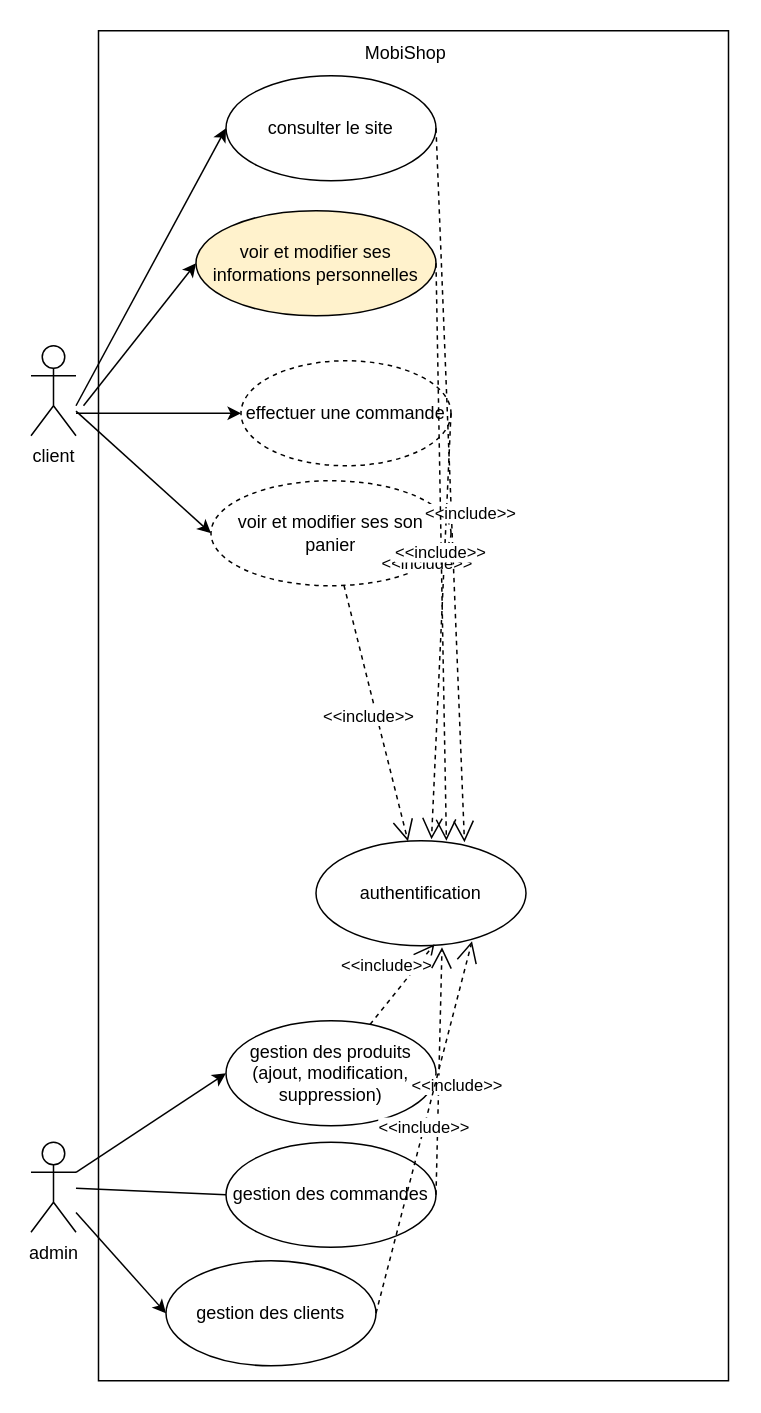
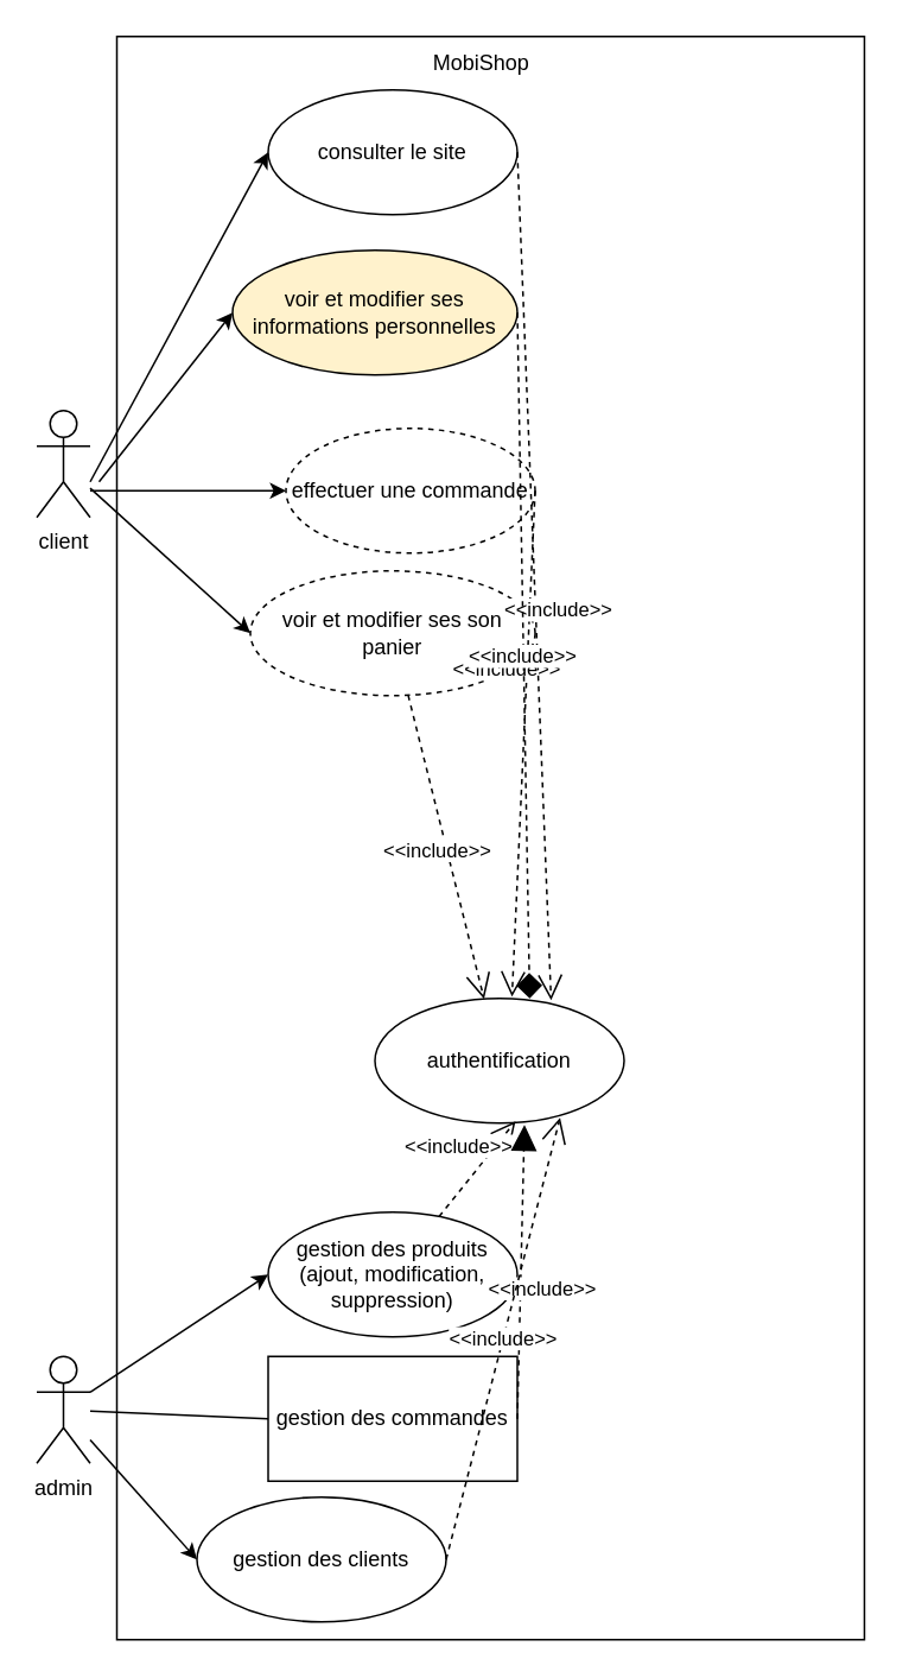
  <mxCell id="0" />
  <mxCell id="1" parent="0" />
  <mxCell id="2" value="" style="rounded=0;whiteSpace=wrap;html=1;" vertex="1" parent="1"><mxGeometry x="65" width="420" height="900" as="geometry" y="20" /></mxCell>
  <mxCell id="3" style="edgeStyle=none;html=1;entryX=0;entryY=0.5;entryDx=0;entryDy=0;" parent="1" target="17" edge="1"><mxGeometry relative="1" as="geometry"><mxPoint x="50" y="270" as="sourcePoint" /></mxGeometry></mxCell>
  <mxCell id="4" style="edgeStyle=none;html=1;" parent="1" target="18" edge="1"><mxGeometry relative="1" as="geometry"><mxPoint x="50" y="275" as="sourcePoint" /></mxGeometry></mxCell>
  <mxCell id="5" style="edgeStyle=none;html=1;entryX=0;entryY=0.5;entryDx=0;entryDy=0;" parent="1" source="7" target="19" edge="1"><mxGeometry relative="1" as="geometry" /></mxCell>
  <mxCell id="6" style="edgeStyle=none;html=1;entryX=0;entryY=0.5;entryDx=0;entryDy=0;" parent="1" target="23" edge="1"><mxGeometry relative="1" as="geometry"><mxPoint x="55" y="270" as="sourcePoint" /></mxGeometry></mxCell>
  <mxCell id="7" value="client" style="shape=umlActor;verticalLabelPosition=bottom;verticalAlign=top;html=1;" parent="1" vertex="1"><mxGeometry x="20" y="230" width="30" height="60" as="geometry" /></mxCell>
  <mxCell id="8" style="edgeStyle=none;html=1;entryX=0;entryY=0.5;entryDx=0;entryDy=0;" parent="1" source="11" target="13" edge="1"><mxGeometry relative="1" as="geometry" /></mxCell>
  <mxCell id="9" style="edgeStyle=none;html=1;entryX=0;entryY=0.5;entryDx=0;entryDy=0;endArrow=none;" parent="1" source="11" target="14" edge="1"><mxGeometry relative="1" as="geometry" /></mxCell>
  <mxCell id="10" style="edgeStyle=none;html=1;entryX=0;entryY=0.5;entryDx=0;entryDy=0;" parent="1" source="11" target="25" edge="1"><mxGeometry relative="1" as="geometry" /></mxCell>
  <mxCell id="11" value="admin" style="shape=umlActor;verticalLabelPosition=bottom;verticalAlign=top;html=1;" parent="1" vertex="1"><mxGeometry x="20" y="761" width="30" height="60" as="geometry" /></mxCell>
  <mxCell id="12" value="authentification" style="ellipse;whiteSpace=wrap;html=1;" parent="1" vertex="1"><mxGeometry x="210" y="560" width="140" height="70" as="geometry" /></mxCell>
  <mxCell id="13" value="gestion des produits (ajout, modification, suppression)" style="ellipse;whiteSpace=wrap;html=1;" parent="1" vertex="1"><mxGeometry x="150" y="680" width="140" height="70" as="geometry" /></mxCell>
- <mxCell id="14" value="gestion des commandes" style="ellipse;whiteSpace=wrap;html=1;" parent="1" vertex="1"><mxGeometry x="150" y="761" width="140" height="70" as="geometry" /></mxCell>
+ <mxCell id="14" value="gestion des commandes" style="whiteSpace=wrap;html=1;rounded=0;" parent="1" vertex="1"><mxGeometry x="150" y="761" width="140" height="70" as="geometry" /></mxCell>
  <mxCell id="15" value="&amp;lt;&amp;lt;include&amp;gt;&amp;gt;" style="endArrow=open;endSize=12;dashed=1;html=1;entryX=0.564;entryY=0.986;entryDx=0;entryDy=0;entryPerimeter=0;" parent="1" source="13" target="12" edge="1"><mxGeometry x="0.122" y="16" width="160" relative="1" as="geometry"><mxPoint x="280" y="710" as="sourcePoint" /><mxPoint x="440" y="710" as="targetPoint" /><mxPoint as="offset" /></mxGeometry></mxCell>
- <mxCell id="16" value="&amp;lt;&amp;lt;include&amp;gt;&amp;gt;" style="endArrow=open;endSize=12;dashed=1;html=1;exitX=1;exitY=0.5;exitDx=0;exitDy=0;entryX=0.6;entryY=1.014;entryDx=0;entryDy=0;entryPerimeter=0;" parent="1" source="14" target="12" edge="1"><mxGeometry x="-0.121" y="-12" width="160" relative="1" as="geometry"><mxPoint x="280" y="710" as="sourcePoint" /><mxPoint x="440" y="710" as="targetPoint" /><mxPoint as="offset" /></mxGeometry></mxCell>
+ <mxCell id="16" value="&amp;lt;&amp;lt;include&amp;gt;&amp;gt;" style="endArrow=block;endSize=12;dashed=1;html=1;exitX=1;exitY=0.5;exitDx=0;exitDy=0;entryX=0.6;entryY=1.014;entryDx=0;entryDy=0;entryPerimeter=0;" parent="1" source="14" target="12" edge="1"><mxGeometry x="-0.121" y="-12" width="160" relative="1" as="geometry"><mxPoint x="280" y="710" as="sourcePoint" /><mxPoint x="440" y="710" as="targetPoint" /><mxPoint as="offset" /></mxGeometry></mxCell>
  <mxCell id="17" value="consulter le site" style="ellipse;whiteSpace=wrap;html=1;" parent="1" vertex="1"><mxGeometry x="150" y="50" width="140" height="70" as="geometry" /></mxCell>
  <mxCell id="18" value="effectuer une commande" style="ellipse;whiteSpace=wrap;html=1;dashed=1;" parent="1" vertex="1"><mxGeometry x="160" y="240" width="140" height="70" as="geometry" /></mxCell>
  <mxCell id="19" value="voir et modifier ses son panier" style="ellipse;whiteSpace=wrap;html=1;dashed=1;" parent="1" vertex="1"><mxGeometry x="140" y="320" width="160" height="70" as="geometry" /></mxCell>
  <mxCell id="20" value="&amp;lt;&amp;lt;include&amp;gt;&amp;gt;" style="endArrow=open;endSize=12;dashed=1;html=1;" parent="1" source="19" target="12" edge="1"><mxGeometry x="0.018" y="-5" width="160" relative="1" as="geometry"><mxPoint x="320" y="364.5" as="sourcePoint" /><mxPoint x="480" y="364.5" as="targetPoint" /><mxPoint as="offset" /></mxGeometry></mxCell>
  <mxCell id="21" value="&amp;lt;&amp;lt;include&amp;gt;&amp;gt;" style="endArrow=open;endSize=12;dashed=1;html=1;exitX=1;exitY=0.5;exitDx=0;exitDy=0;entryX=0.55;entryY=-0.014;entryDx=0;entryDy=0;entryPerimeter=0;" parent="1" source="18" target="12" edge="1"><mxGeometry x="-0.291" y="-11" width="160" relative="1" as="geometry"><mxPoint x="280" y="370" as="sourcePoint" /><mxPoint x="440" y="370" as="targetPoint" /><mxPoint as="offset" /></mxGeometry></mxCell>
  <mxCell id="22" value="&amp;lt;&amp;lt;include&amp;gt;&amp;gt;" style="endArrow=open;endSize=12;dashed=1;html=1;entryX=0.707;entryY=0.014;entryDx=0;entryDy=0;entryPerimeter=0;exitX=1;exitY=0.5;exitDx=0;exitDy=0;" parent="1" source="17" target="12" edge="1"><mxGeometry x="0.079" y="13" width="160" relative="1" as="geometry"><mxPoint x="280" y="370" as="sourcePoint" /><mxPoint x="440" y="370" as="targetPoint" /><mxPoint y="1" as="offset" /></mxGeometry></mxCell>
  <mxCell id="23" value="voir et modifier ses informations personnelles" style="ellipse;whiteSpace=wrap;html=1;fillColor=#fff2cc;" parent="1" vertex="1"><mxGeometry x="130" y="140" width="160" height="70" as="geometry" /></mxCell>
- <mxCell id="24" value="&amp;lt;&amp;lt;include&amp;gt;&amp;gt;" style="endArrow=open;endSize=12;dashed=1;html=1;exitX=1;exitY=0.5;exitDx=0;exitDy=0;entryX=0.621;entryY=0;entryDx=0;entryDy=0;entryPerimeter=0;" parent="1" source="23" target="12" edge="1"><mxGeometry width="160" relative="1" as="geometry"><mxPoint x="180" y="230" as="sourcePoint" /><mxPoint x="340" y="230" as="targetPoint" /></mxGeometry></mxCell>
+ <mxCell id="24" value="&amp;lt;&amp;lt;include&amp;gt;&amp;gt;" style="endArrow=diamond;endSize=12;dashed=1;html=1;exitX=1;exitY=0.5;exitDx=0;exitDy=0;entryX=0.621;entryY=0;entryDx=0;entryDy=0;entryPerimeter=0;" parent="1" source="23" target="12" edge="1"><mxGeometry width="160" relative="1" as="geometry"><mxPoint x="180" y="230" as="sourcePoint" /><mxPoint x="340" y="230" as="targetPoint" /></mxGeometry></mxCell>
  <mxCell id="25" value="gestion des clients" style="ellipse;whiteSpace=wrap;html=1;" parent="1" vertex="1"><mxGeometry x="110" y="840" width="140" height="70" as="geometry" /></mxCell>
  <mxCell id="26" value="&amp;lt;&amp;lt;include&amp;gt;&amp;gt;" style="endArrow=open;endSize=12;dashed=1;html=1;entryX=0.743;entryY=0.957;entryDx=0;entryDy=0;entryPerimeter=0;exitX=1;exitY=0.5;exitDx=0;exitDy=0;" parent="1" source="25" target="12" edge="1"><mxGeometry width="160" relative="1" as="geometry"><mxPoint x="190" y="700" as="sourcePoint" /><mxPoint x="350" y="700" as="targetPoint" /></mxGeometry></mxCell>
  <mxCell id="27" value="MobiShop" style="text;html=1;strokeColor=none;fillColor=none;align=center;verticalAlign=middle;whiteSpace=wrap;rounded=0;" vertex="1" parent="1"><mxGeometry x="240" width="60" height="30" as="geometry" y="20" /></mxCell>
